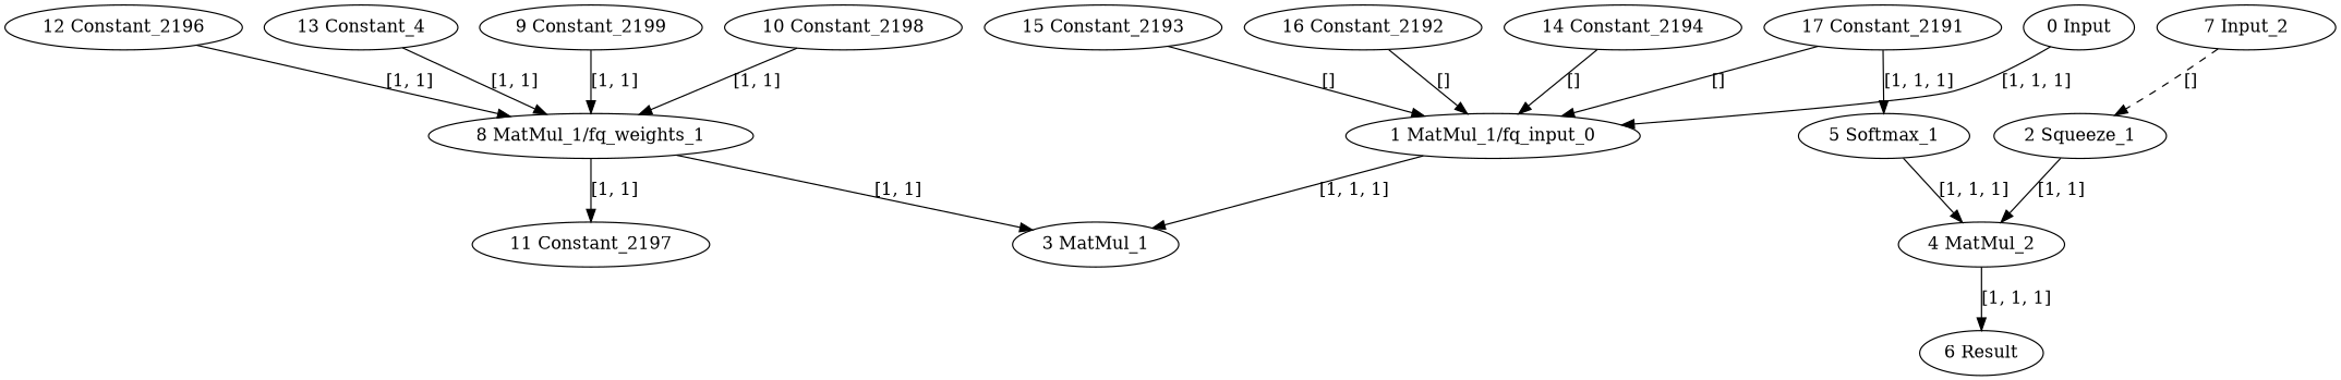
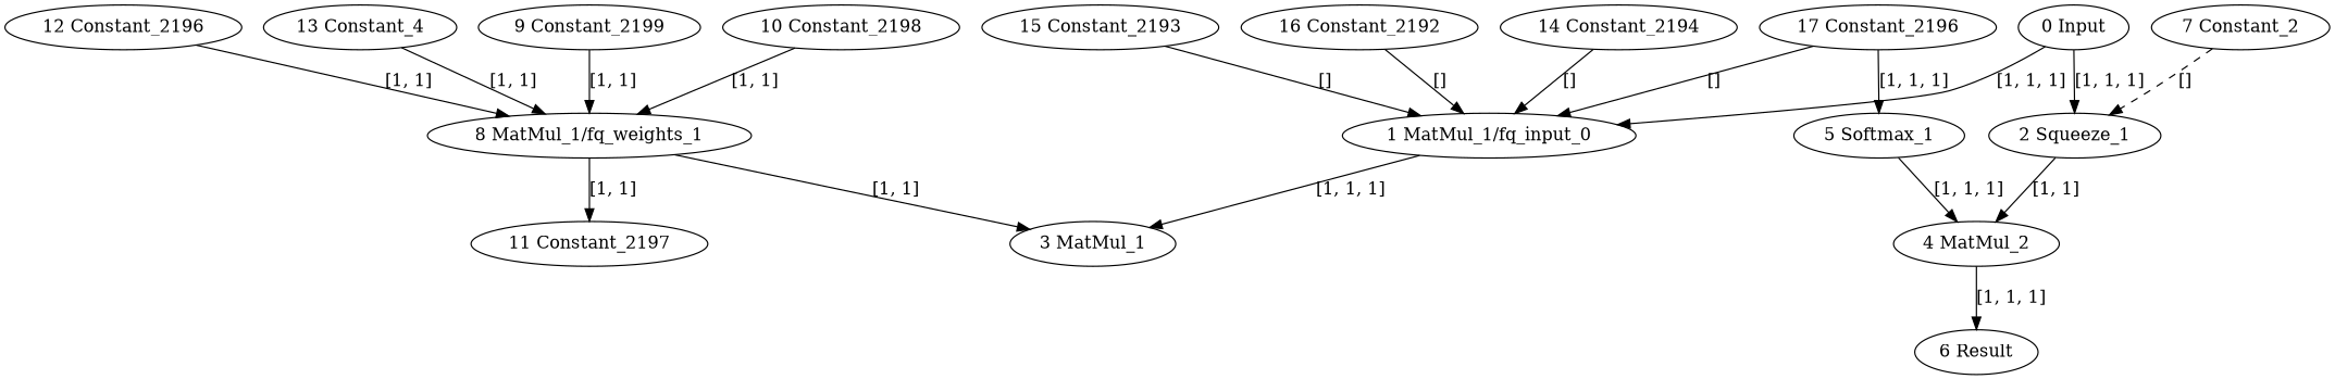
  strict digraph {
    node [type=Constant]
    edge [style=solid]
    "0 Input" [type=Parameter]
    "1 MatMul_1/fq_input_0" [type=FakeQuantize]
    "2 Squeeze_1" [type=Squeeze]
    "3 MatMul_1" [type=MatMul]
    "4 MatMul_2" [type=MatMul]
    "6 Result" [type=Result]
    "5 Softmax_1" [type=Softmax]
-   "7 Constant_2" [label="7 Input_2"]
+   "7 Constant_2"
    "8 MatMul_1/fq_weights_1" [type=FakeQuantize]
    "11 Constant_2197"
    "9 Constant_2199"
    "10 Constant_2198"
    "12 Constant_2196"
    "13 Constant_4"
    "14 Constant_2194"
    "15 Constant_2193"
    "16 Constant_2192"
-   "17 Constant_2191"
+   "17 Constant_2191" [label="17 Constant_2196"]
    "0 Input" -> "1 MatMul_1/fq_input_0" [label="[1, 1, 1]"]
+   "0 Input" -> "2 Squeeze_1" [label="[1, 1, 1]"]
    "1 MatMul_1/fq_input_0" -> "3 MatMul_1" [label="[1, 1, 1]"]
    "2 Squeeze_1" -> "4 MatMul_2" [label="[1, 1]"]
    "4 MatMul_2" -> "6 Result" [label="[1, 1, 1]"]
    "5 Softmax_1" -> "4 MatMul_2" [label="[1, 1, 1]"]
    "7 Constant_2" -> "2 Squeeze_1" [label="[]" style=dashed]
    "8 MatMul_1/fq_weights_1" -> "3 MatMul_1" [label="[1, 1]"]
    "8 MatMul_1/fq_weights_1" -> "11 Constant_2197" [label="[1, 1]"]
    "9 Constant_2199" -> "8 MatMul_1/fq_weights_1" [label="[1, 1]"]
    "10 Constant_2198" -> "8 MatMul_1/fq_weights_1" [label="[1, 1]"]
    "12 Constant_2196" -> "8 MatMul_1/fq_weights_1" [label="[1, 1]"]
    "13 Constant_4" -> "8 MatMul_1/fq_weights_1" [label="[1, 1]"]
    "14 Constant_2194" -> "1 MatMul_1/fq_input_0" [label="[]"]
    "15 Constant_2193" -> "1 MatMul_1/fq_input_0" [label="[]"]
    "16 Constant_2192" -> "1 MatMul_1/fq_input_0" [label="[]"]
    "17 Constant_2191" -> "1 MatMul_1/fq_input_0" [label="[]"]
    "17 Constant_2191" -> "5 Softmax_1" [label="[1, 1, 1]"]
  }
